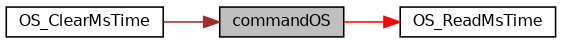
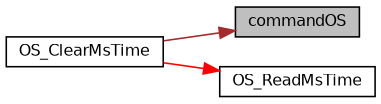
  digraph {
    rankdir=LR
    node [color=black fillcolor=white fontname=Helvetica fontsize=10 shape=record style=filled]
    edge [fontname=Helvetica fontsize=10 labelfontname=Helvetica labelfontsize=10 style=solid]
    n1 [fillcolor=grey75 fontcolor=black height=0.2 label=commandOS width=0.4]
    n2 [height=0.2 label=OS_ReadMsTime width=0.4]
    n3 [height=0.2 label=OS_ClearMsTime width=0.4]
-   n1 -> n2 [color=red]
+   n3 -> n2 [color=red]
    n3 -> n1 [color=brown]
  }
